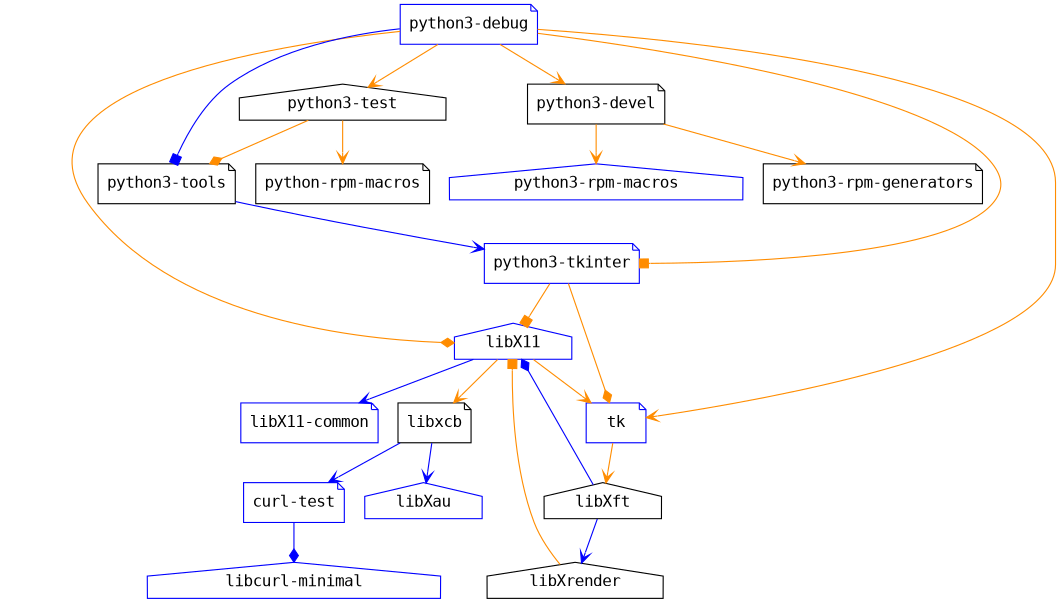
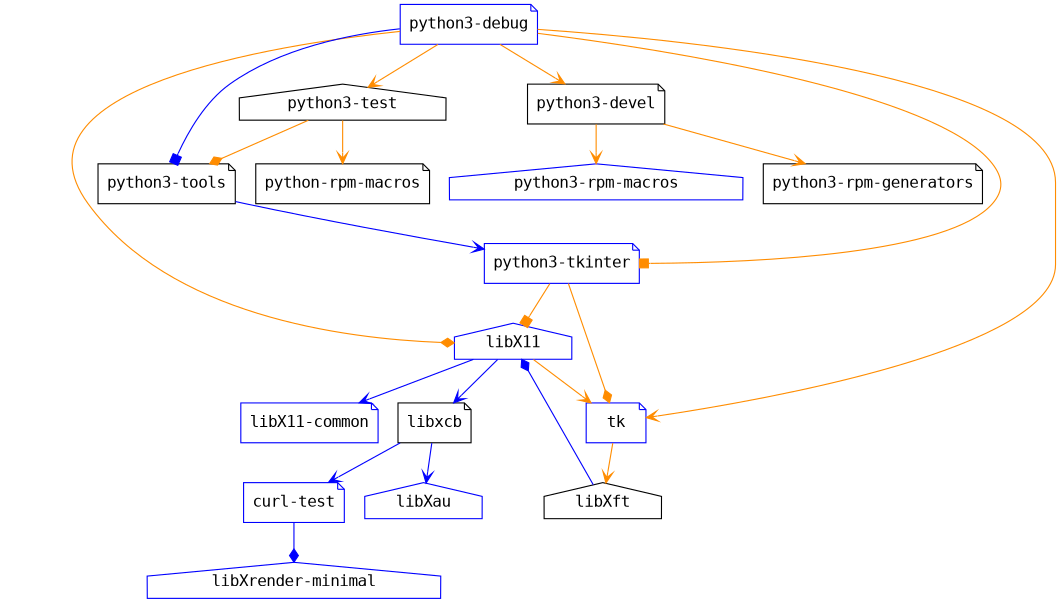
  strict digraph {
    node [color=blue fontname=monospace shape=note]
    edge [arrowhead=vee color=darkorange]
    n1 [label="curl-test"]
-   "libcurl-minimal" [shape=house]
+   "libcurl-minimal" [shape=house label="libXrender-minimal"]
    libX11 [shape=house]
    "libX11-common"
    libxcb [color=black]
    tk
    libXau [shape=house]
    libXft [color=black shape=house]
-   libXrender [color=black shape=house]
    "python3-debug"
    "python3-devel" [color=black]
    "python3-test" [color=black shape=house]
    "python3-tkinter"
    "python3-tools" [color=black]
    "python3-rpm-generators" [color=black]
    "python3-rpm-macros" [shape=house]
    "python-rpm-macros" [color=black]
    n1 -> "libcurl-minimal" [arrowhead=diamond color=blue]
    libX11 -> "libX11-common" [color=blue]
-   libX11 -> libxcb
+   libX11 -> libxcb [color=blue]
    libX11 -> tk
    libxcb -> n1 [color=blue]
    libxcb -> libXau [color=blue]
    tk -> libXft
    libXft -> libX11 [arrowhead=diamond color=blue]
-   libXft -> libXrender [color=blue]
-   libXrender -> libX11 [arrowhead=box]
    "python3-debug" -> libX11 [arrowhead=diamond]
    "python3-debug" -> tk
    "python3-debug" -> "python3-devel"
    "python3-debug" -> "python3-test"
    "python3-debug" -> "python3-tkinter" [arrowhead=box]
    "python3-debug" -> "python3-tools" [arrowhead=box color=blue]
    "python3-devel" -> "python3-rpm-generators"
    "python3-devel" -> "python3-rpm-macros"
    "python3-test" -> "python3-tools" [arrowhead=diamond]
    "python3-test" -> "python-rpm-macros"
    "python3-tkinter" -> libX11 [arrowhead=box]
    "python3-tkinter" -> tk [arrowhead=diamond]
    "python3-tools" -> "python3-tkinter" [color=blue]
  }
